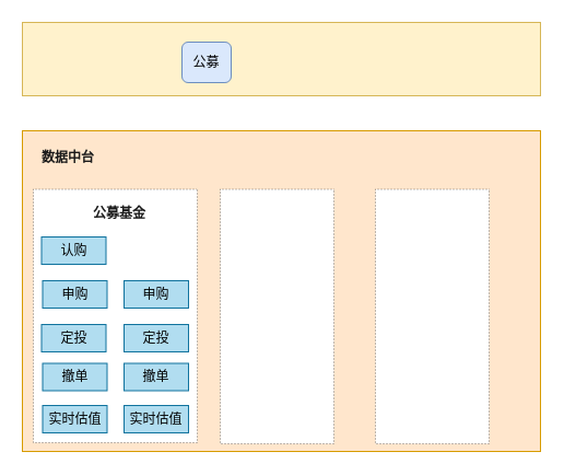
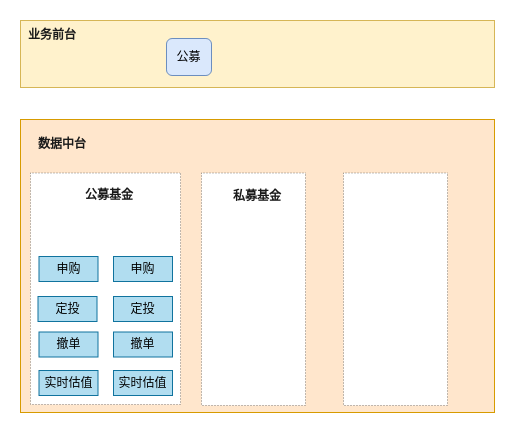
  <mxCell id="0" />
  <mxCell id="1" parent="0" />
  <mxCell id="2" value="" style="rounded=0;whiteSpace=wrap;html=1;fillColor=#fff2cc;strokeColor=#d6b656;" vertex="1" parent="1"><mxGeometry x="20" y="20" width="474" height="67" as="geometry" /></mxCell>
  <mxCell id="3" value="公募" style="rounded=1;whiteSpace=wrap;html=1;fillColor=#dae8fc;strokeColor=#6c8ebf;" vertex="1" parent="1"><mxGeometry x="166" y="38" width="45" height="37" as="geometry" /></mxCell>
+ <mxCell id="4" value="业务前台" style="text;html=1;strokeColor=none;fillColor=none;align=center;verticalAlign=middle;whiteSpace=wrap;rounded=0;fontStyle=1;fontColor=#1A1A1A;" vertex="1" parent="1"><mxGeometry x="22" y="20" width="60" height="30" as="geometry" /></mxCell>
  <mxCell id="5" value="" style="rounded=0;whiteSpace=wrap;html=1;fillColor=#ffe6cc;strokeColor=#d79b00;" vertex="1" parent="1"><mxGeometry x="20" y="119" width="474" height="293" as="geometry" /></mxCell>
  <mxCell id="6" value="" style="rounded=0;whiteSpace=wrap;html=1;fontColor=#1A1A1A;strokeColor=default;dashed=1;dashPattern=1 2;strokeWidth=0.5;" vertex="1" parent="1"><mxGeometry x="30" y="172.5" width="150" height="231.5" as="geometry" /></mxCell>
  <mxCell id="7" value="" style="rounded=0;whiteSpace=wrap;html=1;fontColor=#1A1A1A;dashed=1;dashPattern=1 2;strokeWidth=0.5;" vertex="1" parent="1"><mxGeometry x="201" y="172.5" width="104" height="232.5" as="geometry" /></mxCell>
  <mxCell id="8" value="" style="rounded=0;whiteSpace=wrap;html=1;fontColor=#1A1A1A;dashed=1;dashPattern=1 2;strokeWidth=0.5;" vertex="1" parent="1"><mxGeometry x="343" y="172.5" width="104" height="232.5" as="geometry" /></mxCell>
  <mxCell id="9" value="数据中台" style="text;html=1;strokeColor=none;fillColor=none;align=center;verticalAlign=middle;whiteSpace=wrap;rounded=0;dashed=1;dashPattern=1 2;fontColor=#1A1A1A;fontStyle=1" vertex="1" parent="1"><mxGeometry x="32" y="129" width="60" height="30" as="geometry" /></mxCell>
  <mxCell id="10" value="公募基金" style="text;html=1;strokeColor=none;fillColor=none;align=center;verticalAlign=middle;whiteSpace=wrap;rounded=0;dashed=1;dashPattern=1 2;fontColor=#1A1A1A;fontStyle=1" vertex="1" parent="1"><mxGeometry x="79" y="180" width="60" height="30" as="geometry" /></mxCell>
- <mxCell id="12" value="认购" style="text;html=1;strokeColor=#10739e;fillColor=#b1ddf0;align=center;verticalAlign=middle;whiteSpace=wrap;rounded=0;" vertex="1" parent="1"><mxGeometry x="37.5" y="216" width="59" height="25" as="geometry" /></mxCell>
+ <mxCell id="11" value="私募基金" style="text;html=1;strokeColor=none;fillColor=none;align=center;verticalAlign=middle;whiteSpace=wrap;rounded=0;dashed=1;dashPattern=1 2;fontColor=#1A1A1A;fontStyle=1" vertex="1" parent="1"><mxGeometry x="227" y="181" width="60" height="30" as="geometry" /></mxCell>
  <mxCell id="13" value="申购" style="text;html=1;strokeColor=#10739e;fillColor=#b1ddf0;align=center;verticalAlign=middle;whiteSpace=wrap;rounded=0;" vertex="1" parent="1"><mxGeometry x="38.5" y="256" width="59" height="25" as="geometry" /></mxCell>
  <mxCell id="14" value="定投" style="text;html=1;strokeColor=#10739e;fillColor=#b1ddf0;align=center;verticalAlign=middle;whiteSpace=wrap;rounded=0;" vertex="1" parent="1"><mxGeometry x="37.5" y="296" width="59" height="25" as="geometry" /></mxCell>
  <mxCell id="15" value="撤单" style="text;html=1;strokeColor=#10739e;fillColor=#b1ddf0;align=center;verticalAlign=middle;whiteSpace=wrap;rounded=0;" vertex="1" parent="1"><mxGeometry x="38.5" y="331.5" width="59" height="25" as="geometry" /></mxCell>
  <mxCell id="16" value="实时估值" style="text;html=1;strokeColor=#10739e;fillColor=#b1ddf0;align=center;verticalAlign=middle;whiteSpace=wrap;rounded=0;" vertex="1" parent="1"><mxGeometry x="38.5" y="370" width="59" height="25" as="geometry" /></mxCell>
  <mxCell id="17" value="申购" style="text;html=1;strokeColor=#10739e;fillColor=#b1ddf0;align=center;verticalAlign=middle;whiteSpace=wrap;rounded=0;" vertex="1" parent="1"><mxGeometry x="113" y="256" width="59" height="25" as="geometry" /></mxCell>
  <mxCell id="18" value="定投" style="text;html=1;strokeColor=#10739e;fillColor=#b1ddf0;align=center;verticalAlign=middle;whiteSpace=wrap;rounded=0;" vertex="1" parent="1"><mxGeometry x="113" y="296" width="59" height="25" as="geometry" /></mxCell>
  <mxCell id="19" value="撤单" style="text;html=1;strokeColor=#10739e;fillColor=#b1ddf0;align=center;verticalAlign=middle;whiteSpace=wrap;rounded=0;" vertex="1" parent="1"><mxGeometry x="113" y="331.5" width="59" height="25" as="geometry" /></mxCell>
  <mxCell id="20" value="实时估值" style="text;html=1;strokeColor=#10739e;fillColor=#b1ddf0;align=center;verticalAlign=middle;whiteSpace=wrap;rounded=0;" vertex="1" parent="1"><mxGeometry x="113" y="370" width="59" height="25" as="geometry" /></mxCell>
